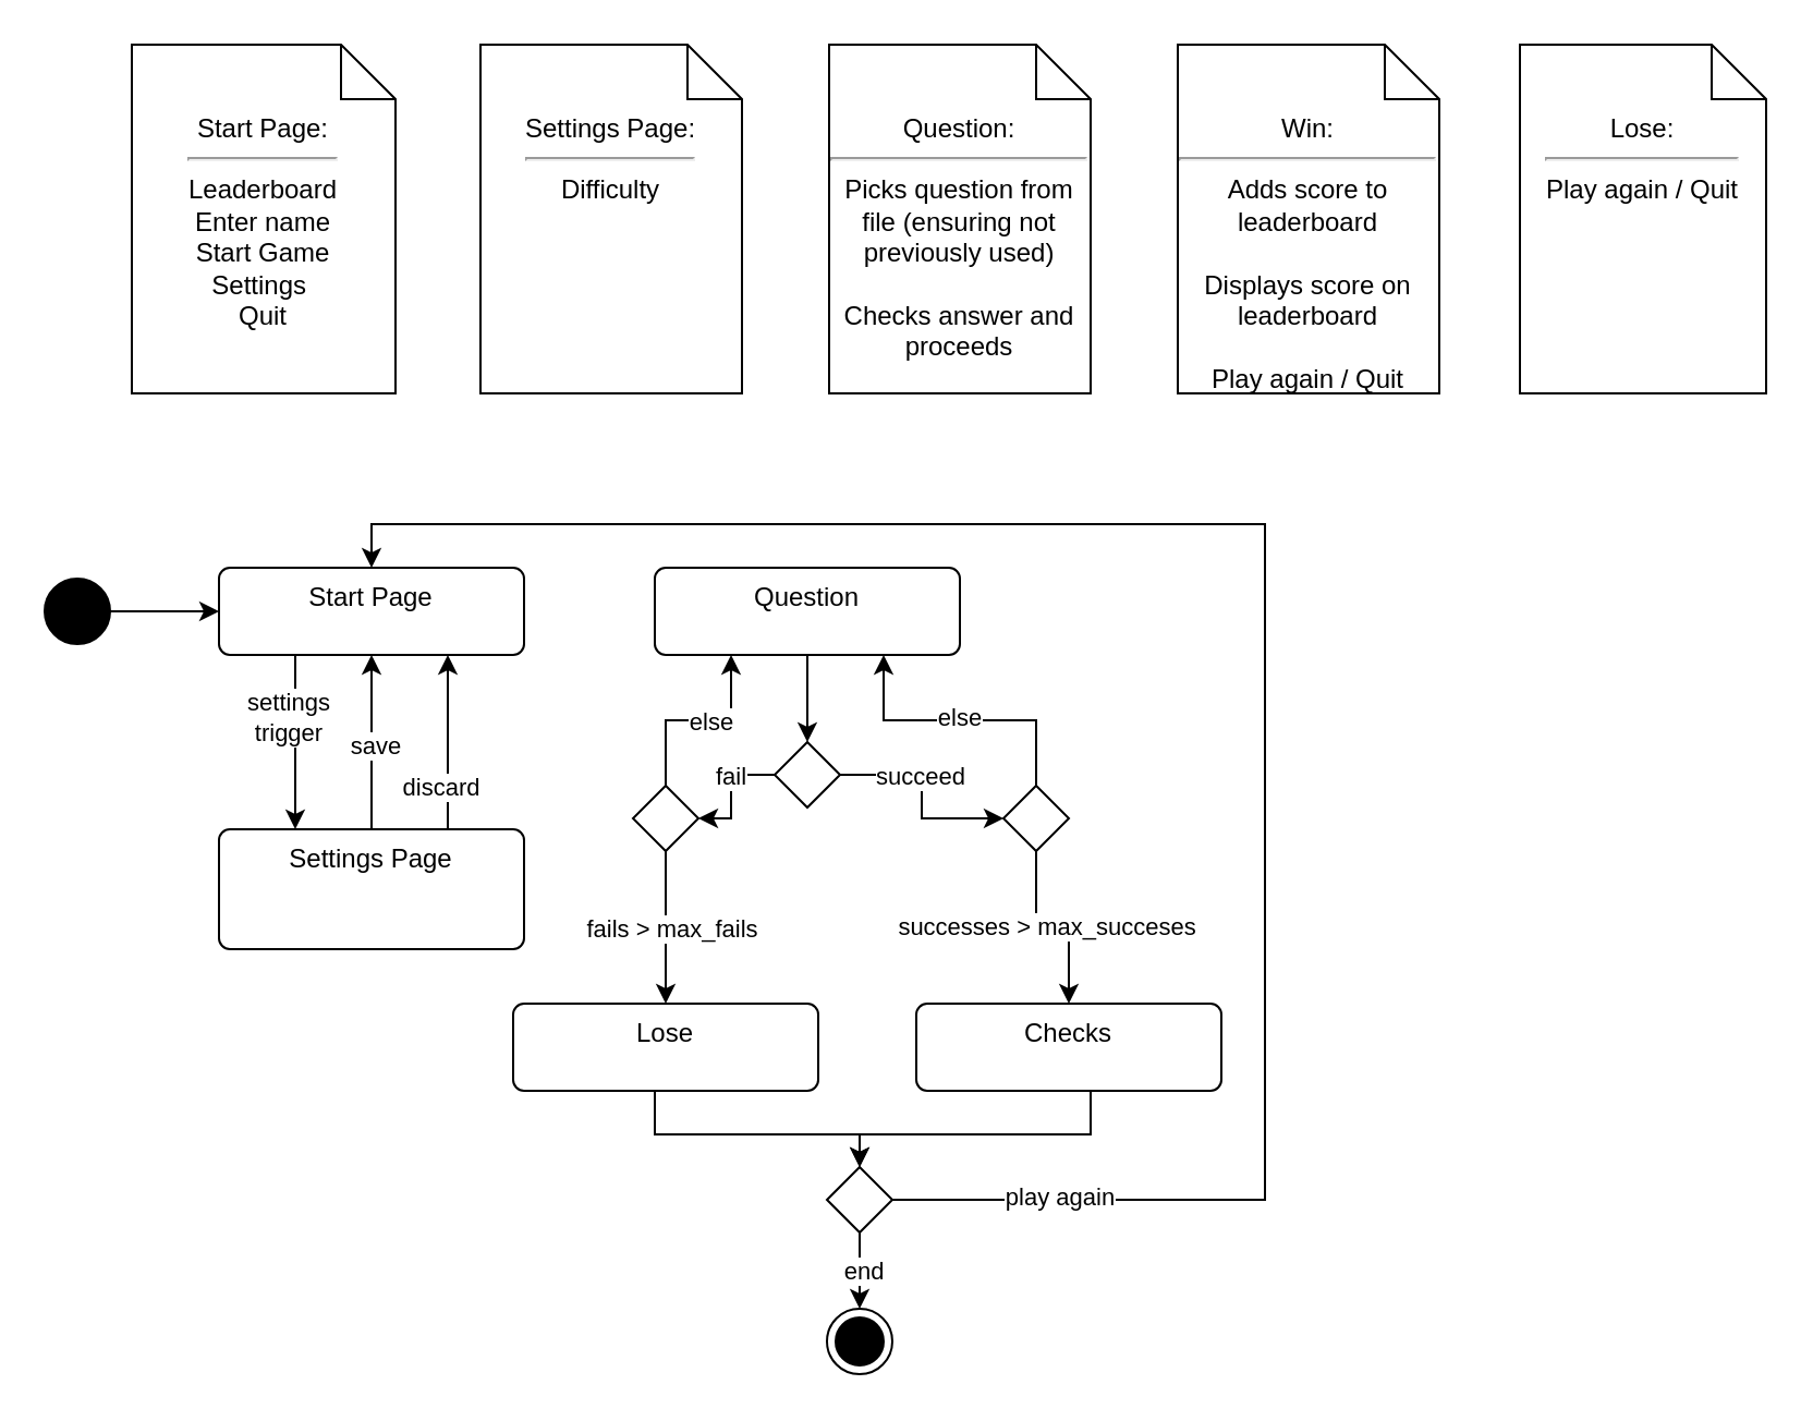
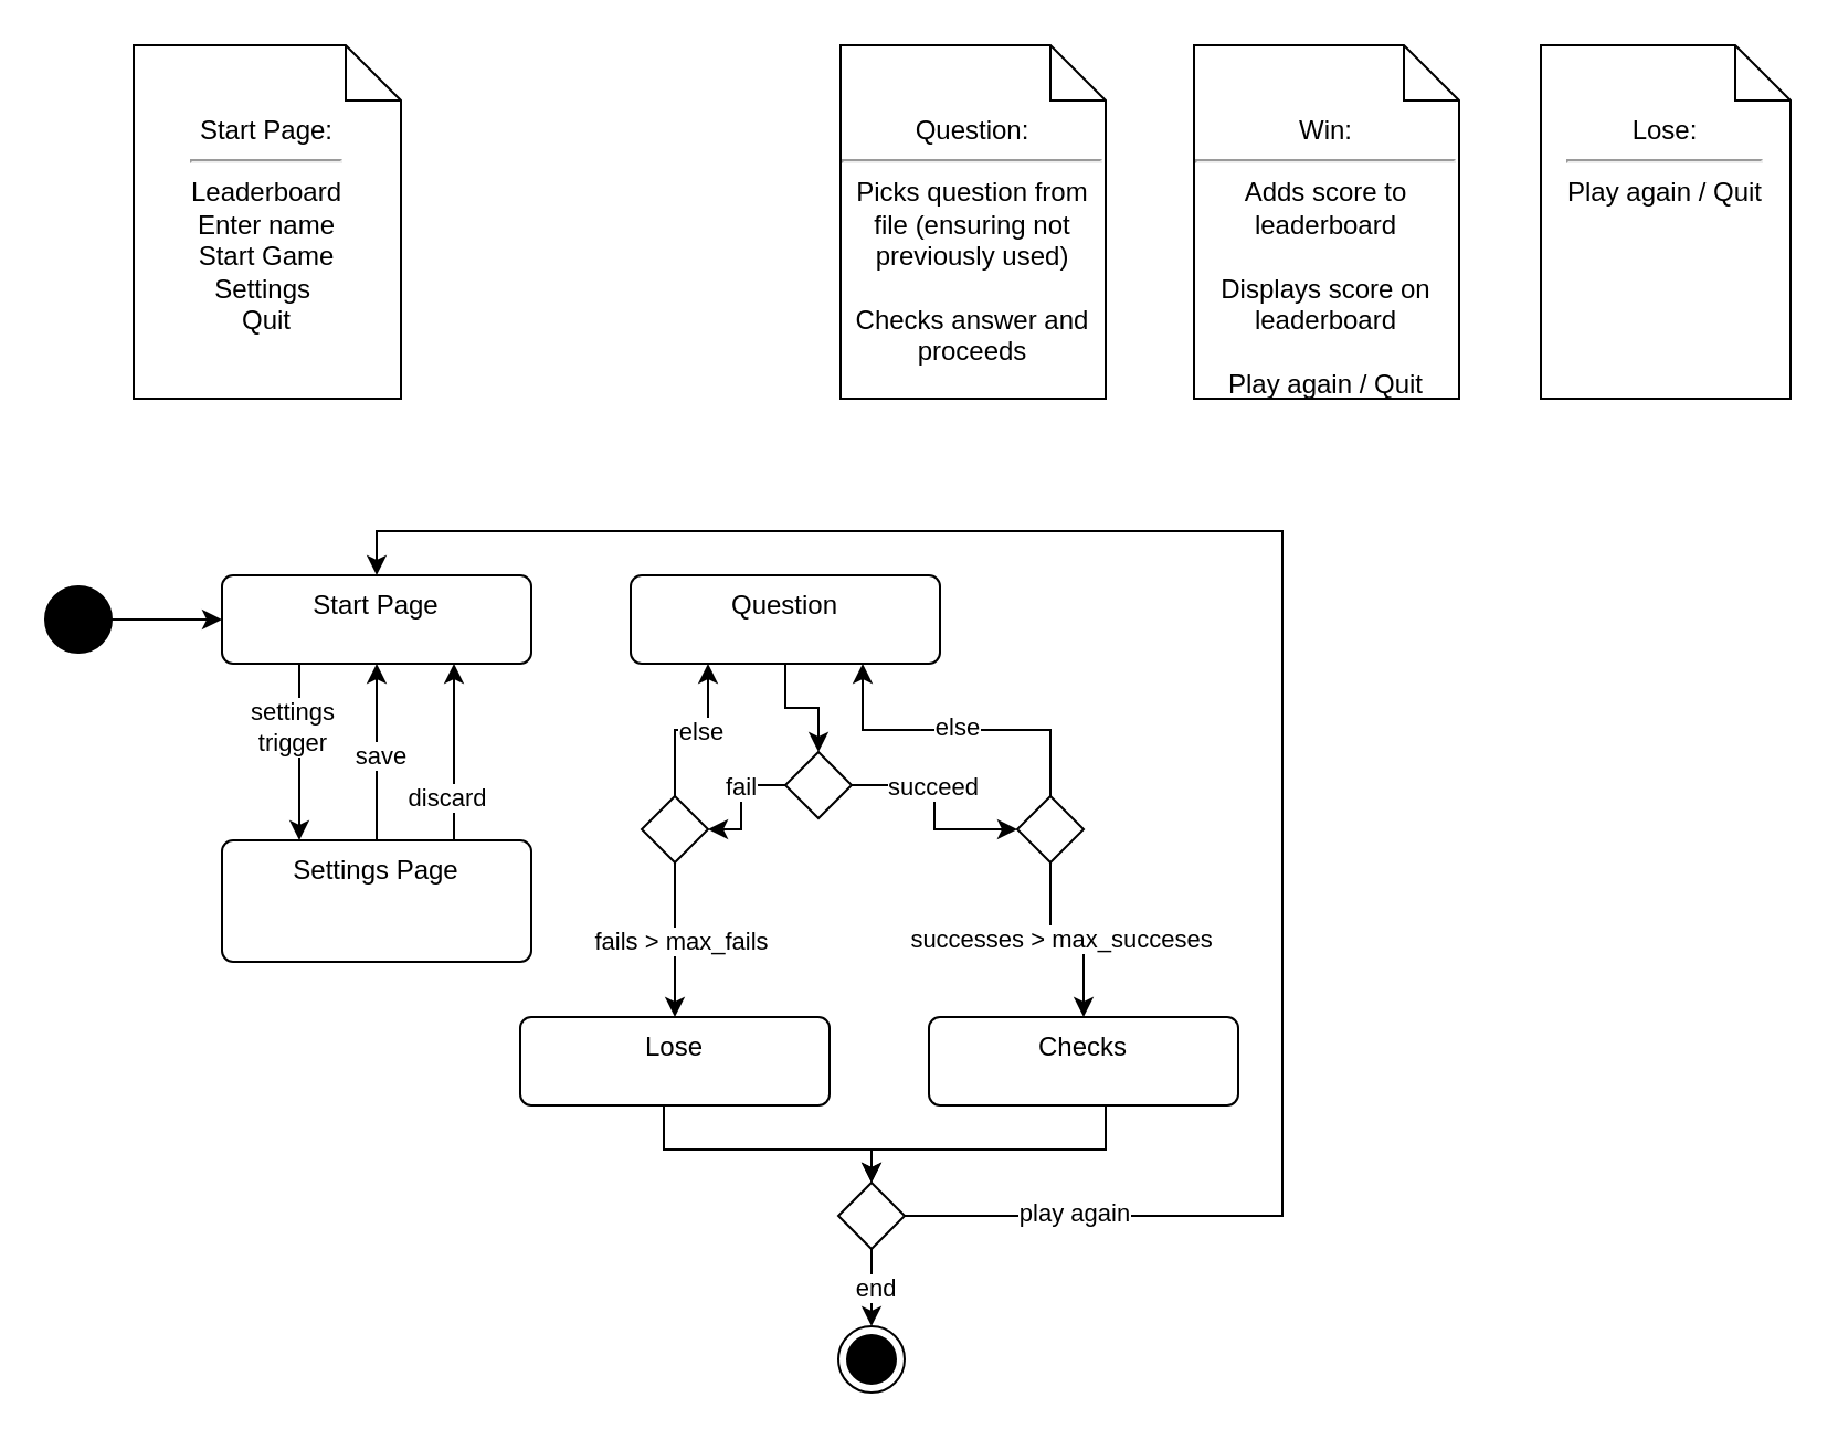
  <mxCell id="0" />
  <mxCell id="1" parent="0" />
  <mxCell id="2" style="edgeStyle=orthogonalEdgeStyle;rounded=0;orthogonalLoop=1;jettySize=auto;html=1;entryX=0;entryY=0.5;entryDx=0;entryDy=0;" edge="1" parent="1" source="3" target="6"><mxGeometry relative="1" as="geometry" /></mxCell>
  <mxCell id="3" value="" style="ellipse;fillColor=strokeColor;html=1;" vertex="1" parent="1"><mxGeometry x="20" y="265" width="30" height="30" as="geometry" /></mxCell>
  <mxCell id="4" style="edgeStyle=orthogonalEdgeStyle;rounded=0;orthogonalLoop=1;jettySize=auto;html=1;exitX=0.25;exitY=1;exitDx=0;exitDy=0;entryX=0.25;entryY=0;entryDx=0;entryDy=0;" edge="1" parent="1" source="6" target="11"><mxGeometry relative="1" as="geometry" /></mxCell>
  <mxCell id="5" value="settings&lt;br&gt;trigger" style="edgeLabel;html=1;align=center;verticalAlign=middle;resizable=0;points=[];" vertex="1" connectable="0" parent="4"><mxGeometry x="-0.308" y="-3" relative="1" as="geometry"><mxPoint as="offset" /></mxGeometry></mxCell>
  <mxCell id="6" value="Start Page" style="html=1;align=center;verticalAlign=top;rounded=1;absoluteArcSize=1;arcSize=10;dashed=0;whiteSpace=wrap;" vertex="1" parent="1"><mxGeometry x="100" y="260" width="140" height="40" as="geometry" /></mxCell>
  <mxCell id="7" style="edgeStyle=orthogonalEdgeStyle;rounded=0;orthogonalLoop=1;jettySize=auto;html=1;exitX=0.5;exitY=0;exitDx=0;exitDy=0;entryX=0.5;entryY=1;entryDx=0;entryDy=0;" edge="1" parent="1" source="11" target="6"><mxGeometry relative="1" as="geometry" /></mxCell>
  <mxCell id="8" value="save" style="edgeLabel;html=1;align=center;verticalAlign=middle;resizable=0;points=[];" vertex="1" connectable="0" parent="7"><mxGeometry x="-0.033" y="-1" relative="1" as="geometry"><mxPoint as="offset" /></mxGeometry></mxCell>
  <mxCell id="9" style="edgeStyle=orthogonalEdgeStyle;rounded=0;orthogonalLoop=1;jettySize=auto;html=1;exitX=0.75;exitY=0;exitDx=0;exitDy=0;entryX=0.75;entryY=1;entryDx=0;entryDy=0;" edge="1" parent="1" source="11" target="6"><mxGeometry relative="1" as="geometry" /></mxCell>
  <mxCell id="10" value="discard" style="edgeLabel;html=1;align=center;verticalAlign=middle;resizable=0;points=[];" vertex="1" connectable="0" parent="9"><mxGeometry x="0.017" y="4" relative="1" as="geometry"><mxPoint y="21" as="offset" /></mxGeometry></mxCell>
  <mxCell id="11" value="Settings Page" style="html=1;align=center;verticalAlign=top;rounded=1;absoluteArcSize=1;arcSize=10;dashed=0;whiteSpace=wrap;" vertex="1" parent="1"><mxGeometry x="100" y="380" width="140" height="55" as="geometry" /></mxCell>
  <mxCell id="12" style="edgeStyle=orthogonalEdgeStyle;rounded=0;orthogonalLoop=1;jettySize=auto;html=1;exitX=0.5;exitY=1;exitDx=0;exitDy=0;entryX=0.5;entryY=0;entryDx=0;entryDy=0;" edge="1" parent="1" source="13" target="18"><mxGeometry relative="1" as="geometry" /></mxCell>
- <mxCell id="13" value="Question" style="html=1;align=center;verticalAlign=top;rounded=1;absoluteArcSize=1;arcSize=10;dashed=0;whiteSpace=wrap;" vertex="1" parent="1"><mxGeometry x="300" y="260" width="140" height="40" as="geometry" /></mxCell>
+ <mxCell id="13" value="Question" style="html=1;align=center;verticalAlign=top;rounded=1;absoluteArcSize=1;arcSize=10;dashed=0;whiteSpace=wrap;" vertex="1" parent="1"><mxGeometry x="285" y="260" width="140" height="40" as="geometry" /></mxCell>
  <mxCell id="14" style="edgeStyle=orthogonalEdgeStyle;rounded=0;orthogonalLoop=1;jettySize=auto;html=1;exitX=0;exitY=0.5;exitDx=0;exitDy=0;entryX=1;entryY=0.5;entryDx=0;entryDy=0;" edge="1" parent="1" source="18" target="28"><mxGeometry relative="1" as="geometry" /></mxCell>
  <mxCell id="15" value="fail" style="edgeLabel;html=1;align=center;verticalAlign=middle;resizable=0;points=[];" vertex="1" connectable="0" parent="14"><mxGeometry x="-0.413" y="2" relative="1" as="geometry"><mxPoint x="-5" y="-2" as="offset" /></mxGeometry></mxCell>
  <mxCell id="16" style="edgeStyle=orthogonalEdgeStyle;rounded=0;orthogonalLoop=1;jettySize=auto;html=1;exitX=1;exitY=0.5;exitDx=0;exitDy=0;entryX=0;entryY=0.5;entryDx=0;entryDy=0;" edge="1" parent="1" source="18" target="23"><mxGeometry relative="1" as="geometry" /></mxCell>
  <mxCell id="17" value="succeed" style="edgeLabel;html=1;align=center;verticalAlign=middle;resizable=0;points=[];" vertex="1" connectable="0" parent="16"><mxGeometry x="-0.21" y="-1" relative="1" as="geometry"><mxPoint as="offset" /></mxGeometry></mxCell>
  <mxCell id="18" value="" style="rhombus;" vertex="1" parent="1"><mxGeometry x="355" y="340" width="30" height="30" as="geometry" /></mxCell>
  <mxCell id="19" style="edgeStyle=orthogonalEdgeStyle;rounded=0;orthogonalLoop=1;jettySize=auto;html=1;entryX=0.5;entryY=0;entryDx=0;entryDy=0;" edge="1" parent="1" source="23" target="32"><mxGeometry relative="1" as="geometry" /></mxCell>
  <mxCell id="20" value="successes &amp;gt; max_succeses" style="edgeLabel;html=1;align=center;verticalAlign=middle;resizable=0;points=[];" vertex="1" connectable="0" parent="19"><mxGeometry x="-0.09" y="1" relative="1" as="geometry"><mxPoint as="offset" /></mxGeometry></mxCell>
  <mxCell id="21" style="edgeStyle=orthogonalEdgeStyle;rounded=0;orthogonalLoop=1;jettySize=auto;html=1;exitX=0.5;exitY=0;exitDx=0;exitDy=0;entryX=0.75;entryY=1;entryDx=0;entryDy=0;" edge="1" parent="1" source="23" target="13"><mxGeometry relative="1" as="geometry" /></mxCell>
  <mxCell id="22" value="else" style="edgeLabel;html=1;align=center;verticalAlign=middle;resizable=0;points=[];" vertex="1" connectable="0" parent="21"><mxGeometry x="0.009" y="-2" relative="1" as="geometry"><mxPoint as="offset" /></mxGeometry></mxCell>
  <mxCell id="23" value="" style="rhombus;" vertex="1" parent="1"><mxGeometry x="460" y="360" width="30" height="30" as="geometry" /></mxCell>
  <mxCell id="24" style="edgeStyle=orthogonalEdgeStyle;rounded=0;orthogonalLoop=1;jettySize=auto;html=1;exitX=0.5;exitY=1;exitDx=0;exitDy=0;entryX=0.5;entryY=0;entryDx=0;entryDy=0;" edge="1" parent="1" source="28" target="30"><mxGeometry relative="1" as="geometry" /></mxCell>
  <mxCell id="25" value="fails &amp;gt; max_fails" style="edgeLabel;html=1;align=center;verticalAlign=middle;resizable=0;points=[];" vertex="1" connectable="0" parent="24"><mxGeometry x="0.004" y="2" relative="1" as="geometry"><mxPoint as="offset" /></mxGeometry></mxCell>
  <mxCell id="26" style="edgeStyle=orthogonalEdgeStyle;rounded=0;orthogonalLoop=1;jettySize=auto;html=1;exitX=0.5;exitY=0;exitDx=0;exitDy=0;entryX=0.25;entryY=1;entryDx=0;entryDy=0;" edge="1" parent="1" source="28" target="13"><mxGeometry relative="1" as="geometry" /></mxCell>
  <mxCell id="27" value="else" style="edgeLabel;html=1;align=center;verticalAlign=middle;resizable=0;points=[];" vertex="1" connectable="0" parent="26"><mxGeometry x="0.105" relative="1" as="geometry"><mxPoint as="offset" /></mxGeometry></mxCell>
  <mxCell id="28" value="" style="rhombus;" vertex="1" parent="1"><mxGeometry x="290" y="360" width="30" height="30" as="geometry" /></mxCell>
  <mxCell id="29" style="edgeStyle=orthogonalEdgeStyle;rounded=0;orthogonalLoop=1;jettySize=auto;html=1;entryX=0.5;entryY=0;entryDx=0;entryDy=0;" edge="1" parent="1" source="30" target="37"><mxGeometry relative="1" as="geometry"><Array as="points"><mxPoint x="300" y="520" /><mxPoint x="394" y="520" /></Array></mxGeometry></mxCell>
  <mxCell id="30" value="Lose" style="html=1;align=center;verticalAlign=top;rounded=1;absoluteArcSize=1;arcSize=10;dashed=0;whiteSpace=wrap;" vertex="1" parent="1"><mxGeometry x="235" y="460" width="140" height="40" as="geometry" /></mxCell>
  <mxCell id="31" style="edgeStyle=orthogonalEdgeStyle;rounded=0;orthogonalLoop=1;jettySize=auto;html=1;entryX=0.5;entryY=0;entryDx=0;entryDy=0;" edge="1" parent="1" source="32" target="37"><mxGeometry relative="1" as="geometry"><Array as="points"><mxPoint x="500" y="520" /><mxPoint x="394" y="520" /></Array></mxGeometry></mxCell>
  <mxCell id="32" value="Checks" style="html=1;align=center;verticalAlign=top;rounded=1;absoluteArcSize=1;arcSize=10;dashed=0;whiteSpace=wrap;" vertex="1" parent="1"><mxGeometry x="420" y="460" width="140" height="40" as="geometry" /></mxCell>
  <mxCell id="33" style="edgeStyle=orthogonalEdgeStyle;rounded=0;orthogonalLoop=1;jettySize=auto;html=1;entryX=0.5;entryY=0;entryDx=0;entryDy=0;" edge="1" parent="1" source="37" target="38"><mxGeometry relative="1" as="geometry" /></mxCell>
  <mxCell id="34" value="end" style="edgeLabel;html=1;align=center;verticalAlign=middle;resizable=0;points=[];" vertex="1" connectable="0" parent="33"><mxGeometry x="0.187" y="1" relative="1" as="geometry"><mxPoint as="offset" /></mxGeometry></mxCell>
  <mxCell id="35" style="edgeStyle=orthogonalEdgeStyle;rounded=0;orthogonalLoop=1;jettySize=auto;html=1;entryX=0.5;entryY=0;entryDx=0;entryDy=0;" edge="1" parent="1" source="37" target="6"><mxGeometry relative="1" as="geometry"><Array as="points"><mxPoint x="580" y="550" /><mxPoint x="580" y="240" /><mxPoint x="170" y="240" /></Array></mxGeometry></mxCell>
  <mxCell id="36" value="play again" style="edgeLabel;html=1;align=center;verticalAlign=middle;resizable=0;points=[];" vertex="1" connectable="0" parent="35"><mxGeometry x="-0.842" y="2" relative="1" as="geometry"><mxPoint x="4" as="offset" /></mxGeometry></mxCell>
  <mxCell id="37" value="" style="rhombus;" vertex="1" parent="1"><mxGeometry x="379" y="535" width="30" height="30" as="geometry" /></mxCell>
  <mxCell id="38" value="" style="ellipse;html=1;shape=endState;fillColor=strokeColor;" vertex="1" parent="1"><mxGeometry x="379" y="600" width="30" height="30" as="geometry" /></mxCell>
  <mxCell id="39" value="Start Page:&lt;hr&gt;&lt;span style=&quot;background-color: initial;&quot;&gt;Leaderboard&lt;/span&gt;&lt;br&gt;&lt;span style=&quot;background-color: initial;&quot;&gt;Enter name&lt;/span&gt;&lt;br&gt;&lt;span style=&quot;background-color: initial;&quot;&gt;Start Game&lt;/span&gt;&lt;br&gt;&lt;span style=&quot;background-color: initial;&quot;&gt;Settings&amp;nbsp;&lt;/span&gt;&lt;br&gt;&lt;span style=&quot;background-color: initial;&quot;&gt;Quit&lt;/span&gt;" style="shape=note2;boundedLbl=1;whiteSpace=wrap;html=1;size=25;verticalAlign=top;align=center;" vertex="1" parent="1"><mxGeometry x="60" y="20" width="121" height="160" as="geometry" /></mxCell>
- <mxCell id="40" value="Settings Page:&lt;hr&gt;Difficulty" style="shape=note2;boundedLbl=1;whiteSpace=wrap;html=1;size=25;verticalAlign=top;align=center;" vertex="1" parent="1"><mxGeometry x="220" y="20" width="120" height="160" as="geometry" /></mxCell>
  <mxCell id="41" value="Question:&lt;hr&gt;Picks question from file (ensuring not previously used)&lt;br&gt;&lt;br&gt;Checks answer and proceeds" style="shape=note2;boundedLbl=1;whiteSpace=wrap;html=1;size=25;verticalAlign=top;align=center;" vertex="1" parent="1"><mxGeometry x="380" y="20" width="120" height="160" as="geometry" /></mxCell>
  <mxCell id="42" value="Win:&lt;hr&gt;Adds score to leaderboard&lt;br&gt;&lt;br&gt;Displays score on leaderboard&lt;br&gt;&lt;br&gt;Play again / Quit" style="shape=note2;boundedLbl=1;whiteSpace=wrap;html=1;size=25;verticalAlign=top;align=center;" vertex="1" parent="1"><mxGeometry x="540" y="20" width="120" height="160" as="geometry" /></mxCell>
  <mxCell id="43" value="Lose:&lt;br&gt;&lt;hr&gt;Play again / Quit" style="shape=note2;boundedLbl=1;whiteSpace=wrap;html=1;size=25;verticalAlign=top;align=center;" vertex="1" parent="1"><mxGeometry x="697" y="20" width="113" height="160" as="geometry" /></mxCell>
